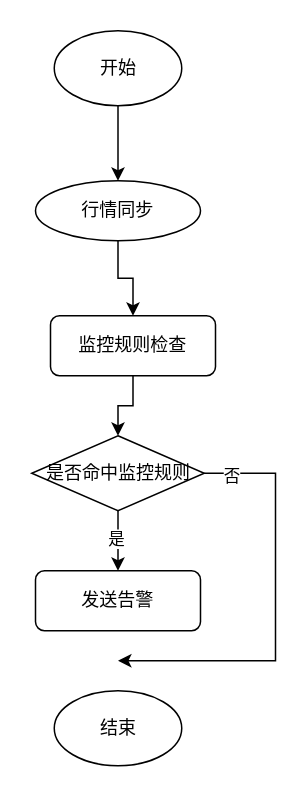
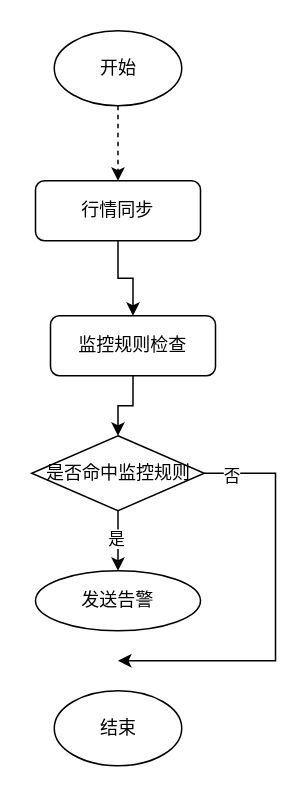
  <mxCell id="0" />
  <mxCell id="1" parent="0" />
  <mxCell id="2" style="edgeStyle=orthogonalEdgeStyle;rounded=0;orthogonalLoop=1;jettySize=auto;html=1;entryX=0.5;entryY=0;entryDx=0;entryDy=0;" edge="1" parent="1" source="3" target="5"><mxGeometry relative="1" as="geometry" /></mxCell>
- <mxCell id="3" value="行情同步" style="ellipse;whiteSpace=wrap;html=1;" vertex="1" parent="1"><mxGeometry x="23" y="120" width="110" height="40" as="geometry" /></mxCell>
+ <mxCell id="3" value="行情同步" style="rounded=1;whiteSpace=wrap;html=1;" vertex="1" parent="1"><mxGeometry x="23" y="120" width="110" height="40" as="geometry" /></mxCell>
  <mxCell id="4" style="edgeStyle=orthogonalEdgeStyle;rounded=0;orthogonalLoop=1;jettySize=auto;html=1;entryX=0.5;entryY=0;entryDx=0;entryDy=0;" edge="1" parent="1" source="5" target="10"><mxGeometry relative="1" as="geometry" /></mxCell>
  <mxCell id="5" value="监控规则检查" style="rounded=1;whiteSpace=wrap;html=1;" vertex="1" parent="1"><mxGeometry x="33" y="210" width="110" height="40" as="geometry" /></mxCell>
  <mxCell id="6" style="edgeStyle=orthogonalEdgeStyle;rounded=0;orthogonalLoop=1;jettySize=auto;html=1;entryX=0.5;entryY=0;entryDx=0;entryDy=0;" edge="1" parent="1" source="10" target="11"><mxGeometry relative="1" as="geometry" /></mxCell>
  <mxCell id="7" value="是" style="edgeLabel;html=1;align=center;verticalAlign=middle;resizable=0;points=[];" vertex="1" connectable="0" parent="6"><mxGeometry x="-0.11" y="-2" relative="1" as="geometry"><mxPoint as="offset" /></mxGeometry></mxCell>
  <mxCell id="8" style="edgeStyle=orthogonalEdgeStyle;rounded=0;orthogonalLoop=1;jettySize=auto;html=1;" edge="1" parent="1" source="10"><mxGeometry relative="1" as="geometry"><mxPoint x="78" y="440" as="targetPoint" /><Array as="points"><mxPoint x="183" y="315" /><mxPoint x="183" y="440" /><mxPoint x="121" y="440" /></Array></mxGeometry></mxCell>
  <mxCell id="9" value="否" style="edgeLabel;html=1;align=center;verticalAlign=middle;resizable=0;points=[];" vertex="1" connectable="0" parent="8"><mxGeometry x="-0.868" y="-1" relative="1" as="geometry"><mxPoint as="offset" /></mxGeometry></mxCell>
  <mxCell id="10" value="是否命中监控规则" style="rhombus;whiteSpace=wrap;html=1;" vertex="1" parent="1"><mxGeometry x="20.5" y="290" width="115" height="50" as="geometry" /></mxCell>
- <mxCell id="11" value="发送告警" style="rounded=1;whiteSpace=wrap;html=1;" vertex="1" parent="1"><mxGeometry x="23" y="380" width="110" height="40" as="geometry" /></mxCell>
+ <mxCell id="11" value="发送告警" style="ellipse;whiteSpace=wrap;html=1;" vertex="1" parent="1"><mxGeometry x="23" y="380" width="110" height="40" as="geometry" /></mxCell>
  <mxCell id="12" value="结束" style="ellipse;whiteSpace=wrap;html=1;" vertex="1" parent="1"><mxGeometry x="35.5" y="460" width="85" height="50" as="geometry" /></mxCell>
- <mxCell id="13" style="edgeStyle=orthogonalEdgeStyle;rounded=0;orthogonalLoop=1;jettySize=auto;html=1;entryX=0.5;entryY=0;entryDx=0;entryDy=0;" edge="1" parent="1" source="14" target="3"><mxGeometry relative="1" as="geometry" /></mxCell>
+ <mxCell id="13" style="edgeStyle=orthogonalEdgeStyle;rounded=0;orthogonalLoop=1;jettySize=auto;html=1;entryX=0.5;entryY=0;entryDx=0;entryDy=0;dashed=1;" edge="1" parent="1" source="14" target="3"><mxGeometry relative="1" as="geometry" /></mxCell>
  <mxCell id="14" value="开始" style="ellipse;whiteSpace=wrap;html=1;" vertex="1" parent="1"><mxGeometry x="35.5" y="20" width="85" height="50" as="geometry" /></mxCell>
